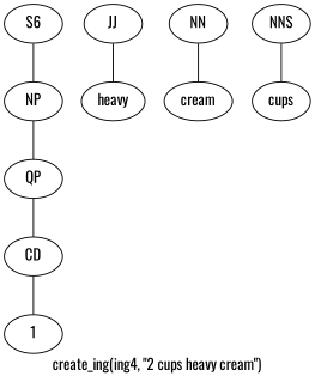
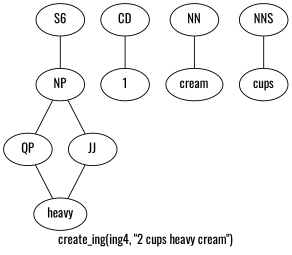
  graph {
    fontname=Oswald
    label="create_ing(ing4, \"2 cups heavy cream\")"
    node [fontname=Oswald]
    edge [fontname=Oswald]
    n1 [label=S6]
    n2 [label=NP]
    n3 [label=QP]
    n4 [label=JJ]
    n5 [label=CD]
    n6 [label=heavy]
    n7 [label=NN]
    n8 [label=cream]
    n9 [label=1]
    n10 [label=NNS]
    n11 [label=cups]
    n1 -- n2
    n2 -- n3
-   n3 -- n5
+   n2 -- n4
+   n3 -- n6
    n4 -- n6
    n5 -- n9
    n7 -- n8
    n10 -- n11
  }
